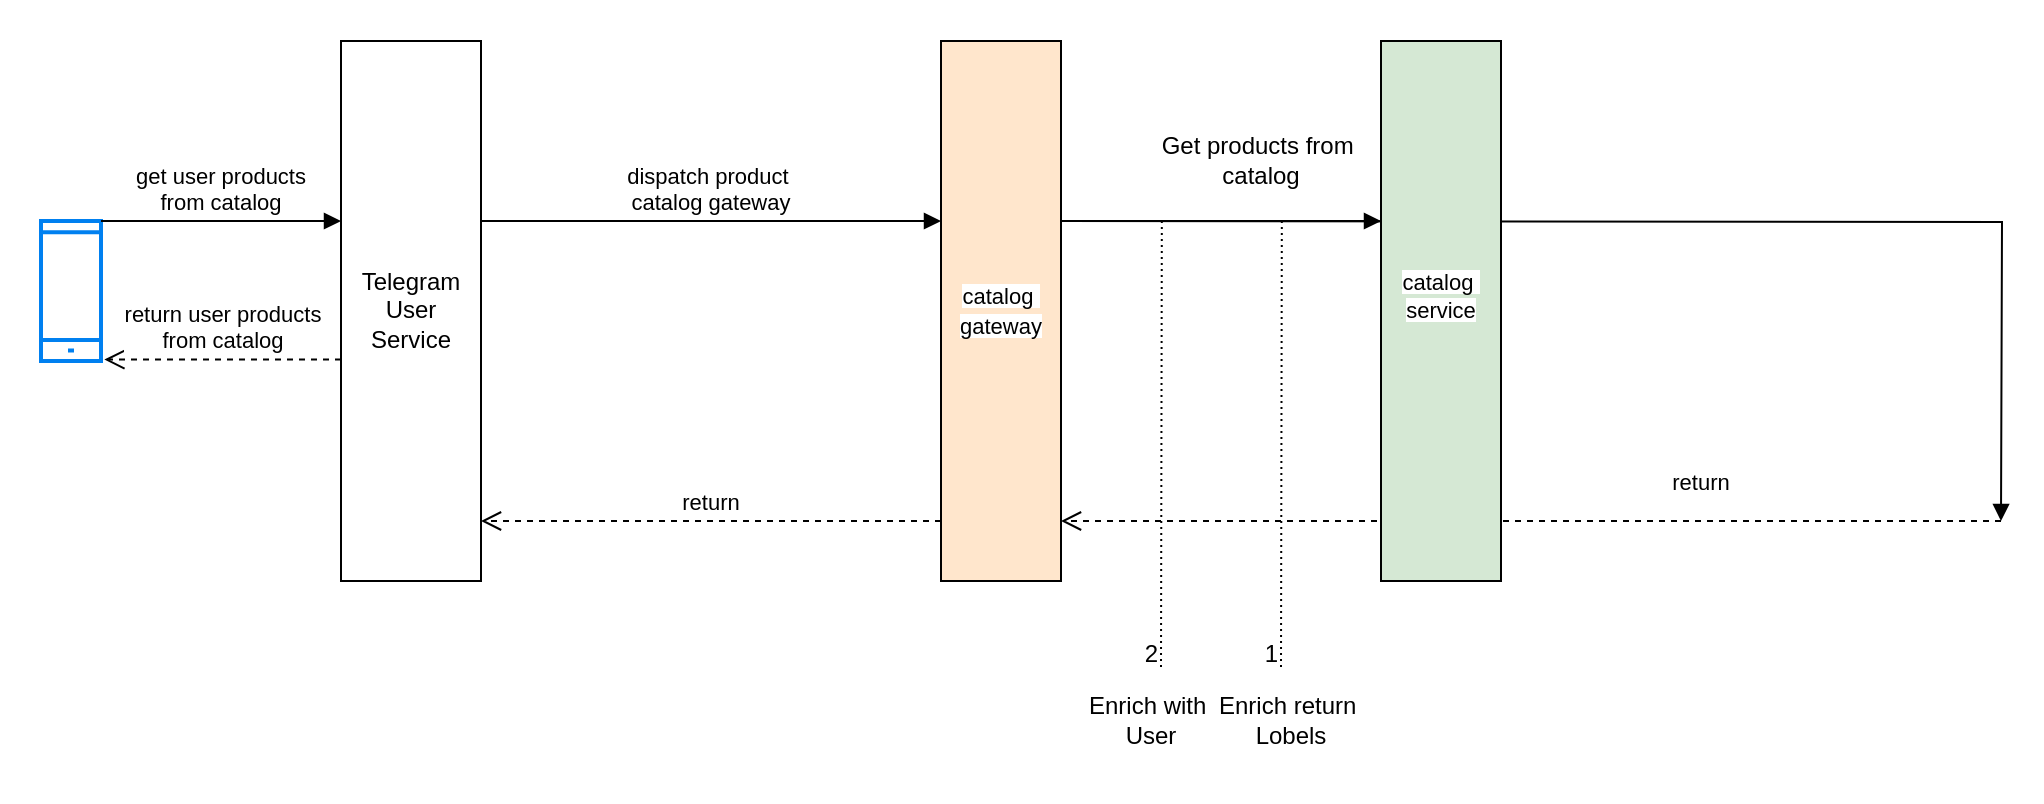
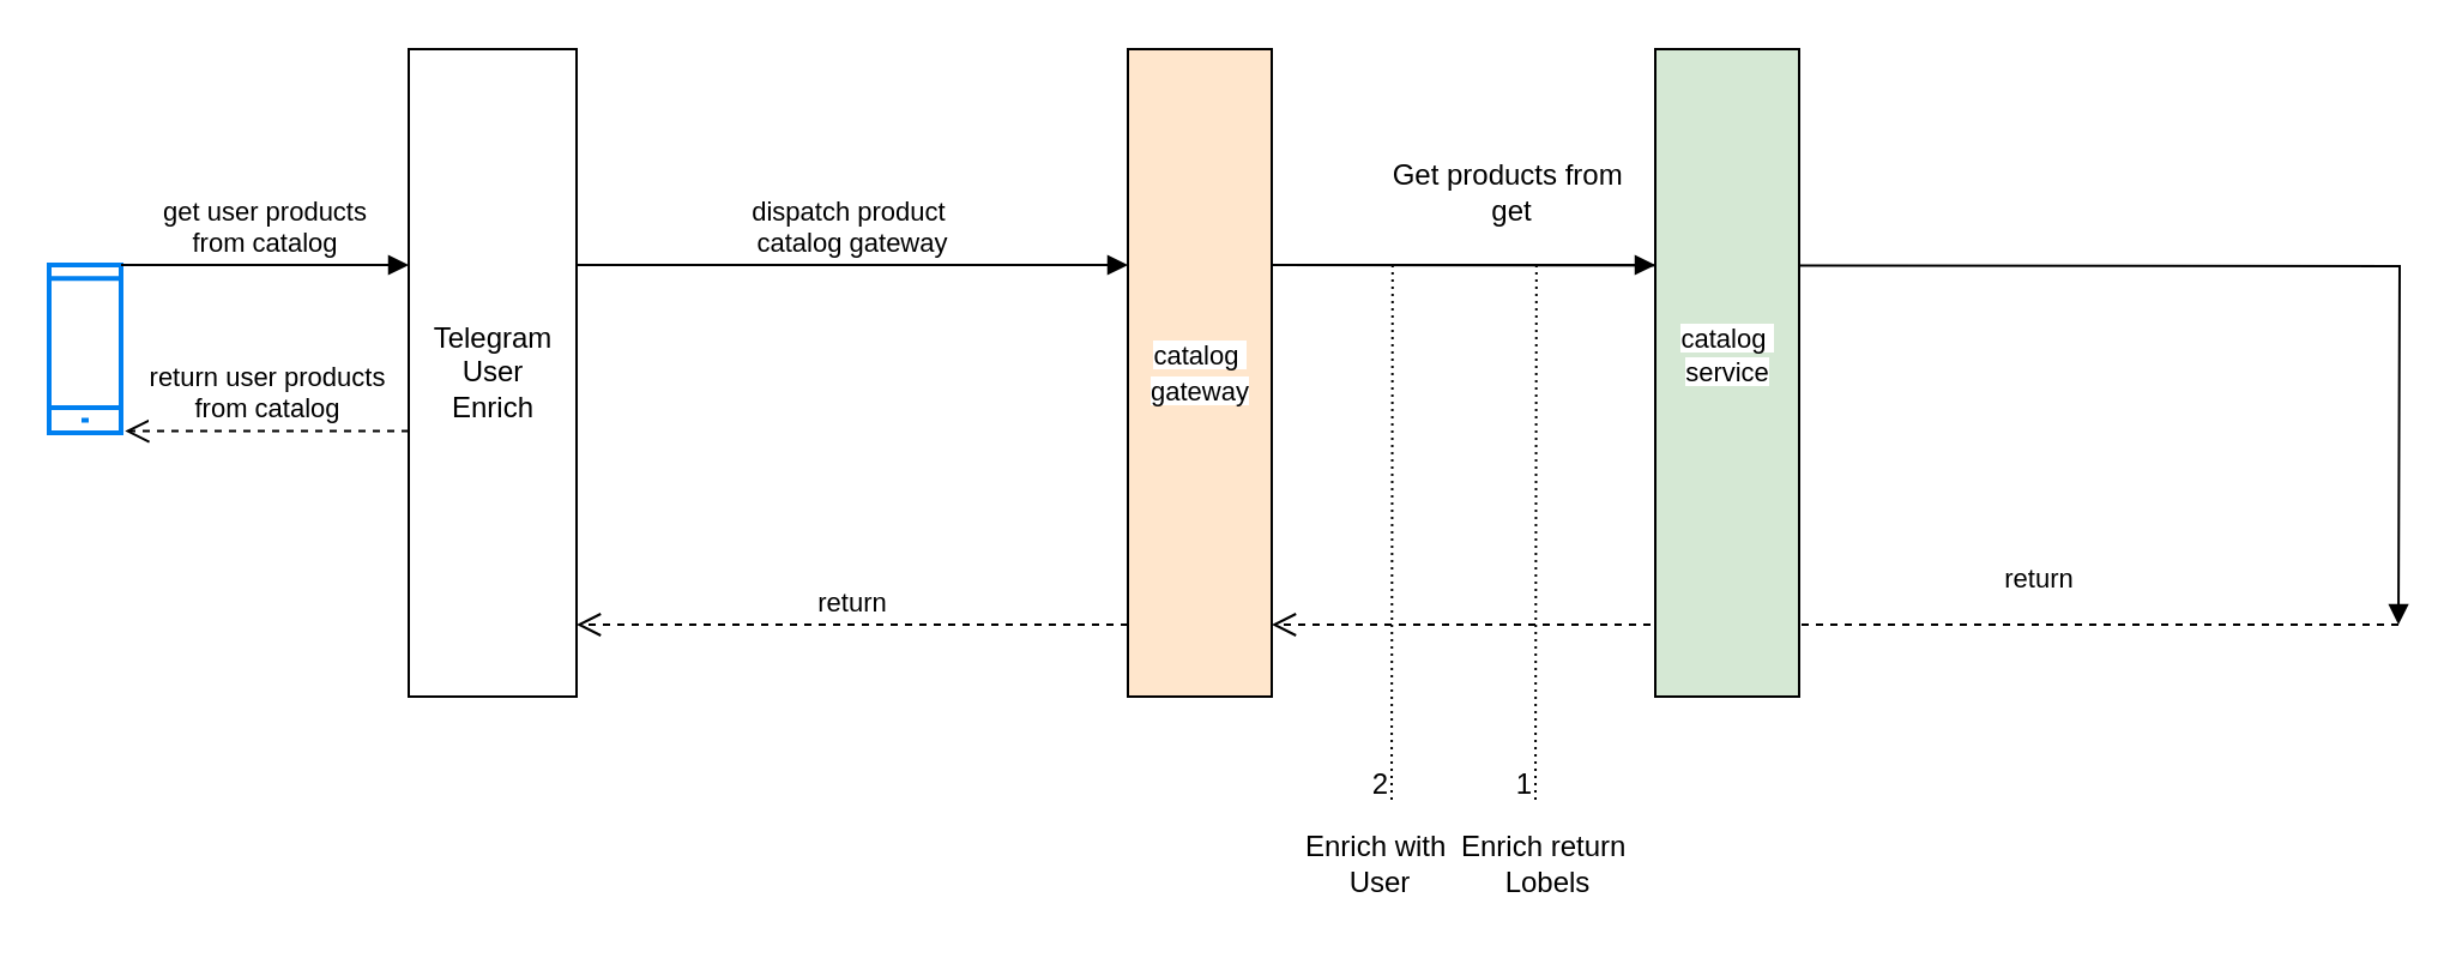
  <mxCell id="0" />
  <mxCell id="1" parent="0" />
  <mxCell id="2" value="" style="html=1;verticalLabelPosition=bottom;align=center;labelBackgroundColor=#ffffff;verticalAlign=top;strokeWidth=2;strokeColor=#0080F0;shadow=0;dashed=0;shape=mxgraph.ios7.icons.smartphone;" vertex="1" parent="1"><mxGeometry x="20" y="110" width="30" height="70" as="geometry" /></mxCell>
- <mxCell id="3" value="Telegram&lt;div&gt;User&lt;/div&gt;&lt;div&gt;Service&lt;/div&gt;" style="html=1;points=[[0,0,0,0,5],[0,1,0,0,-5],[1,0,0,0,5],[1,1,0,0,-5]];perimeter=orthogonalPerimeter;outlineConnect=0;targetShapes=umlLifeline;portConstraint=eastwest;newEdgeStyle={&quot;curved&quot;:0,&quot;rounded&quot;:0};" vertex="1" parent="1"><mxGeometry x="170" y="20" width="70" height="270" as="geometry" /></mxCell>
+ <mxCell id="3" value="Telegram&lt;div&gt;User&lt;/div&gt;&lt;div&gt;Enrich&lt;/div&gt;" style="html=1;points=[[0,0,0,0,5],[0,1,0,0,-5],[1,0,0,0,5],[1,1,0,0,-5]];perimeter=orthogonalPerimeter;outlineConnect=0;targetShapes=umlLifeline;portConstraint=eastwest;newEdgeStyle={&quot;curved&quot;:0,&quot;rounded&quot;:0};" vertex="1" parent="1"><mxGeometry x="170" y="20" width="70" height="270" as="geometry" /></mxCell>
  <mxCell id="4" value="get user products&lt;div&gt;from catalog&lt;/div&gt;" style="html=1;verticalAlign=bottom;endArrow=block;curved=0;rounded=0;exitX=1;exitY=0;exitDx=0;exitDy=0;exitPerimeter=0;" edge="1" target="3" parent="1" source="2"><mxGeometry relative="1" as="geometry"><mxPoint x="100" y="110" as="sourcePoint" /></mxGeometry></mxCell>
  <mxCell id="5" value="return user products&lt;div&gt;from catalog&lt;/div&gt;" style="html=1;verticalAlign=bottom;endArrow=open;dashed=1;endSize=8;curved=0;rounded=0;entryX=1.056;entryY=0.99;entryDx=0;entryDy=0;entryPerimeter=0;" edge="1" source="3" parent="1" target="2"><mxGeometry relative="1" as="geometry"><mxPoint x="100" y="180" as="targetPoint" /></mxGeometry></mxCell>
  <mxCell id="6" value="&lt;span style=&quot;font-size: 11px; background-color: rgb(255, 255, 255);&quot;&gt;catalog&amp;nbsp;&lt;/span&gt;&lt;div&gt;&lt;span style=&quot;font-size: 11px; background-color: rgb(255, 255, 255);&quot;&gt;gateway&lt;/span&gt;&lt;/div&gt;" style="html=1;points=[[0,0,0,0,5],[0,1,0,0,-5],[1,0,0,0,5],[1,1,0,0,-5]];perimeter=orthogonalPerimeter;outlineConnect=0;targetShapes=umlLifeline;portConstraint=eastwest;newEdgeStyle={&quot;curved&quot;:0,&quot;rounded&quot;:0};fillColor=#ffe6cc;" vertex="1" parent="1"><mxGeometry x="470" y="20" width="60" height="270" as="geometry" /></mxCell>
  <mxCell id="7" value="dispatch product&amp;nbsp;&lt;div&gt;catalog gateway&lt;/div&gt;" style="html=1;verticalAlign=bottom;endArrow=block;curved=0;rounded=0;" edge="1" target="6" parent="1"><mxGeometry relative="1" as="geometry"><mxPoint x="240" y="110" as="sourcePoint" /><mxPoint as="offset" /></mxGeometry></mxCell>
  <mxCell id="8" value="return" style="html=1;verticalAlign=bottom;endArrow=open;dashed=1;endSize=8;curved=0;rounded=0;exitX=0;exitY=1;exitDx=0;exitDy=-5;" edge="1" parent="1"><mxGeometry relative="1" as="geometry"><mxPoint x="240" y="260" as="targetPoint" /><mxPoint x="470" y="260" as="sourcePoint" /><Array as="points"><mxPoint x="240" y="260" /></Array></mxGeometry></mxCell>
  <mxCell id="9" value="" style="html=1;verticalAlign=bottom;endArrow=block;rounded=0;edgeStyle=orthogonalEdgeStyle;" edge="1" parent="1"><mxGeometry relative="1" as="geometry"><mxPoint x="530" y="110" as="sourcePoint" /><mxPoint x="1000" y="260" as="targetPoint" /><mxPoint as="offset" /></mxGeometry></mxCell>
- <mxCell id="10" value="Get products from&amp;nbsp;&lt;div&gt;catalog&lt;/div&gt;" style="text;html=1;align=center;verticalAlign=middle;resizable=0;points=[];autosize=1;strokeColor=none;fillColor=none;" vertex="1" parent="1"><mxGeometry x="570" y="60" width="120" height="40" as="geometry" /></mxCell>
+ <mxCell id="10" value="Get products from&amp;nbsp;&lt;div&gt;get&lt;/div&gt;" style="text;html=1;align=center;verticalAlign=middle;resizable=0;points=[];autosize=1;strokeColor=none;fillColor=none;" vertex="1" parent="1"><mxGeometry x="570" y="60" width="120" height="40" as="geometry" /></mxCell>
  <mxCell id="11" value="Enrich with&amp;nbsp;&lt;div&gt;User&lt;/div&gt;" style="text;html=1;align=center;verticalAlign=middle;resizable=0;points=[];autosize=1;strokeColor=none;fillColor=none;" vertex="1" parent="1"><mxGeometry x="530" y="340" width="90" height="40" as="geometry" /></mxCell>
  <mxCell id="12" value="" style="endArrow=none;html=1;rounded=0;dashed=1;dashPattern=1 2;" edge="1" parent="1"><mxGeometry relative="1" as="geometry"><mxPoint x="640.42" y="110" as="sourcePoint" /><mxPoint x="640" y="335" as="targetPoint" /></mxGeometry></mxCell>
  <mxCell id="13" value="1" style="resizable=0;html=1;whiteSpace=wrap;align=right;verticalAlign=bottom;" connectable="0" vertex="1" parent="12"><mxGeometry x="1" relative="1" as="geometry" /></mxCell>
  <mxCell id="14" value="Enrich return&amp;nbsp;&lt;div&gt;Lobels&lt;/div&gt;" style="text;html=1;align=center;verticalAlign=middle;resizable=0;points=[];autosize=1;strokeColor=none;fillColor=none;" vertex="1" parent="1"><mxGeometry x="600" y="340" width="90" height="40" as="geometry" /></mxCell>
  <mxCell id="15" value="return" style="html=1;verticalAlign=bottom;endArrow=open;dashed=1;endSize=8;curved=0;rounded=0;" edge="1" parent="1"><mxGeometry x="-0.362" y="-10" relative="1" as="geometry"><mxPoint x="530" y="260" as="targetPoint" /><mxPoint x="1000" y="260" as="sourcePoint" /><Array as="points"><mxPoint x="530" y="260" /></Array><mxPoint as="offset" /></mxGeometry></mxCell>
  <mxCell id="16" value="&lt;span style=&quot;font-size: 11px; background-color: rgb(255, 255, 255);&quot;&gt;catalog&amp;nbsp;&lt;/span&gt;&lt;div&gt;&lt;span style=&quot;font-size: 11px; background-color: rgb(255, 255, 255);&quot;&gt;service&lt;/span&gt;&lt;/div&gt;&lt;div&gt;&lt;span style=&quot;font-size: 11px; background-color: rgb(255, 255, 255);&quot;&gt;&lt;br&gt;&lt;/span&gt;&lt;/div&gt;" style="html=1;points=[[0,0,0,0,5],[0,1,0,0,-5],[1,0,0,0,5],[1,1,0,0,-5]];perimeter=orthogonalPerimeter;outlineConnect=0;targetShapes=umlLifeline;portConstraint=eastwest;newEdgeStyle={&quot;curved&quot;:0,&quot;rounded&quot;:0};fillColor=#d5e8d4;" vertex="1" parent="1"><mxGeometry x="690" y="20" width="60" height="270" as="geometry" /></mxCell>
  <mxCell id="17" value="" style="endArrow=none;html=1;rounded=0;dashed=1;dashPattern=1 2;" edge="1" parent="1"><mxGeometry relative="1" as="geometry"><mxPoint x="580.42" y="110" as="sourcePoint" /><mxPoint x="580" y="335" as="targetPoint" /></mxGeometry></mxCell>
  <mxCell id="18" value="2" style="resizable=0;html=1;whiteSpace=wrap;align=right;verticalAlign=bottom;" connectable="0" vertex="1" parent="17"><mxGeometry x="1" relative="1" as="geometry" /></mxCell>
  <mxCell id="19" value="" style="html=1;verticalAlign=bottom;endArrow=block;curved=0;rounded=0;" edge="1" parent="1"><mxGeometry relative="1" as="geometry"><mxPoint x="530" y="110" as="sourcePoint" /><mxPoint x="690" y="110" as="targetPoint" /><mxPoint as="offset" /></mxGeometry></mxCell>
